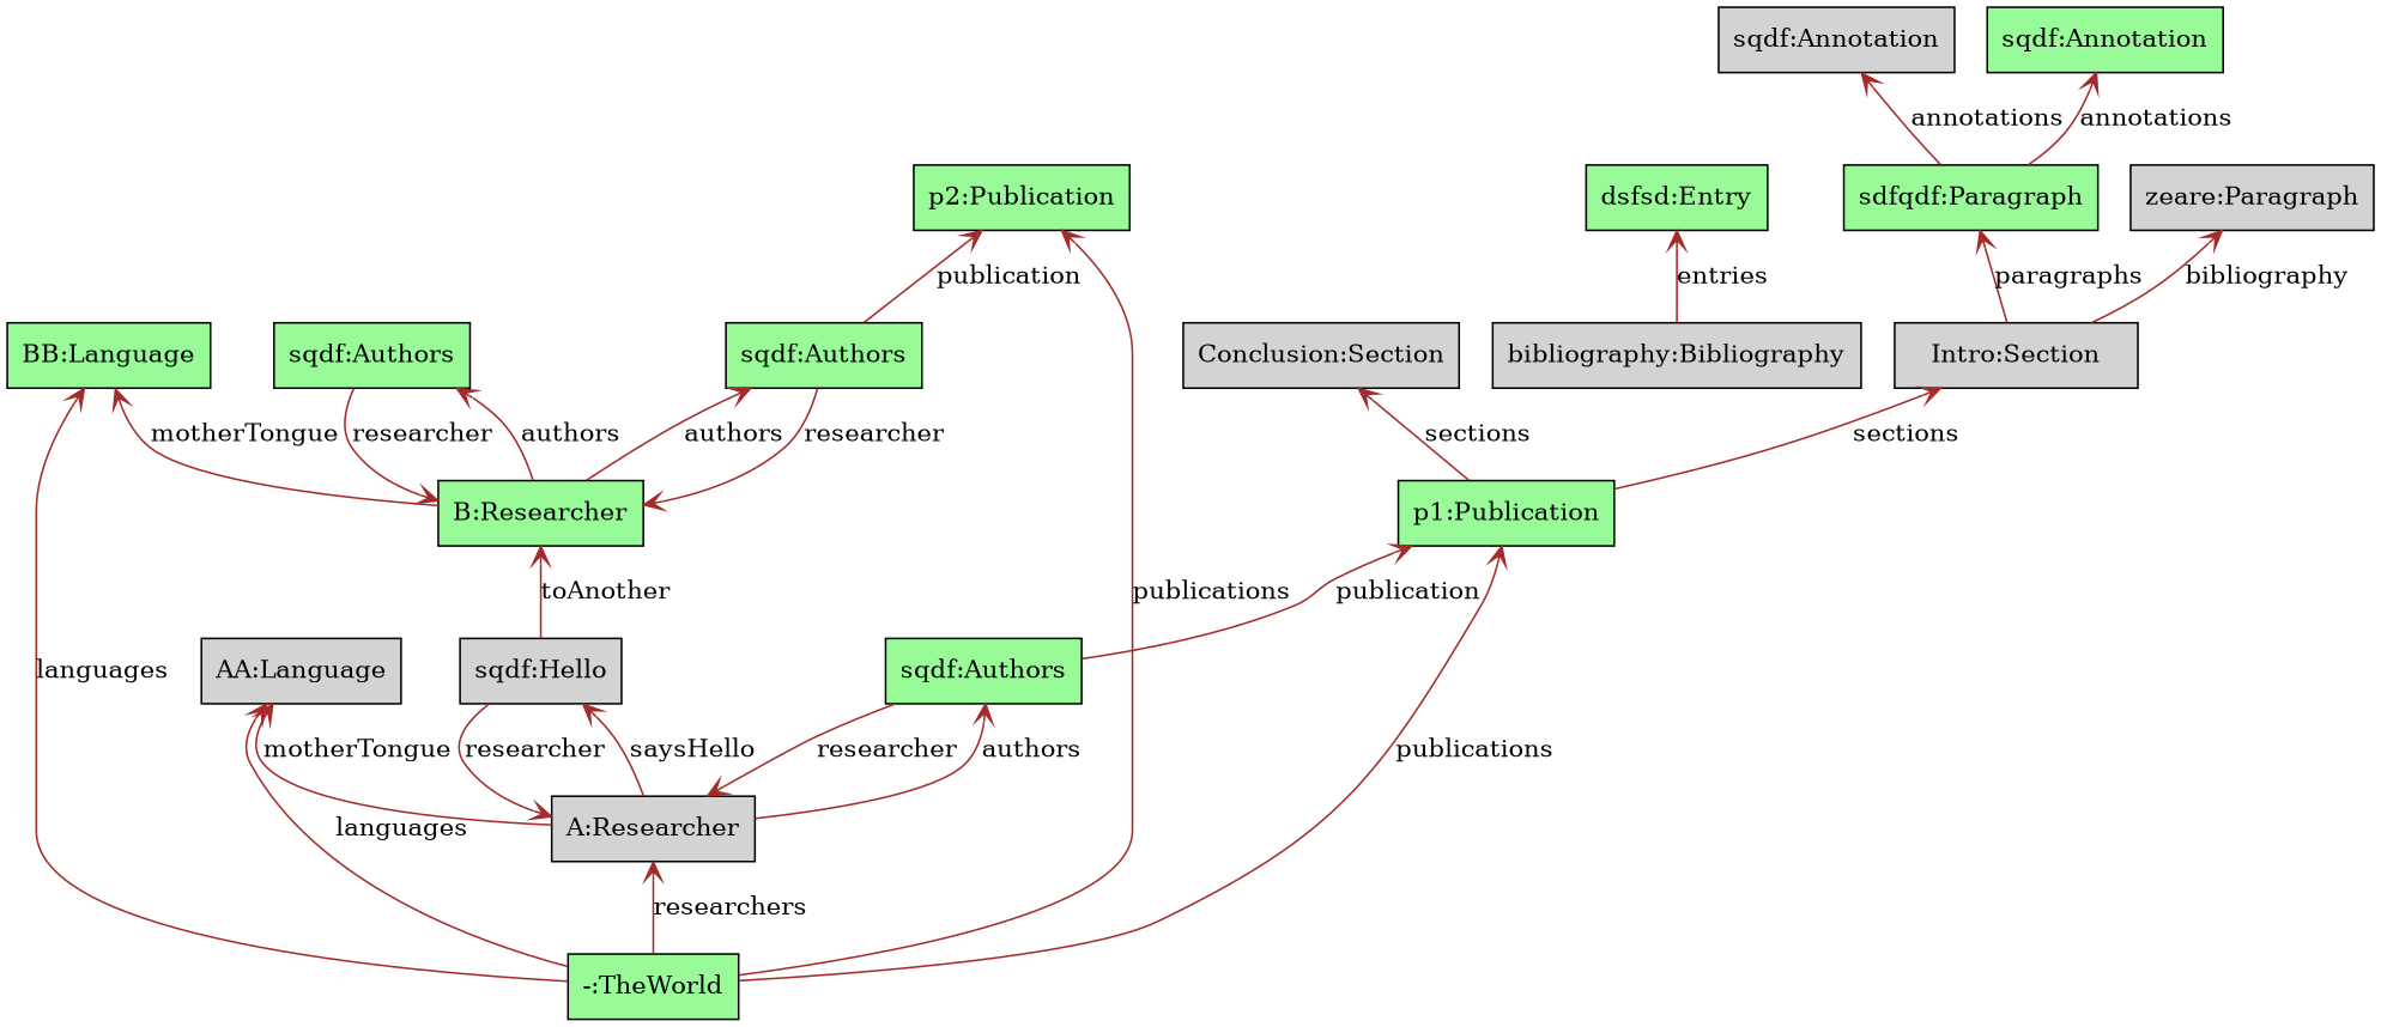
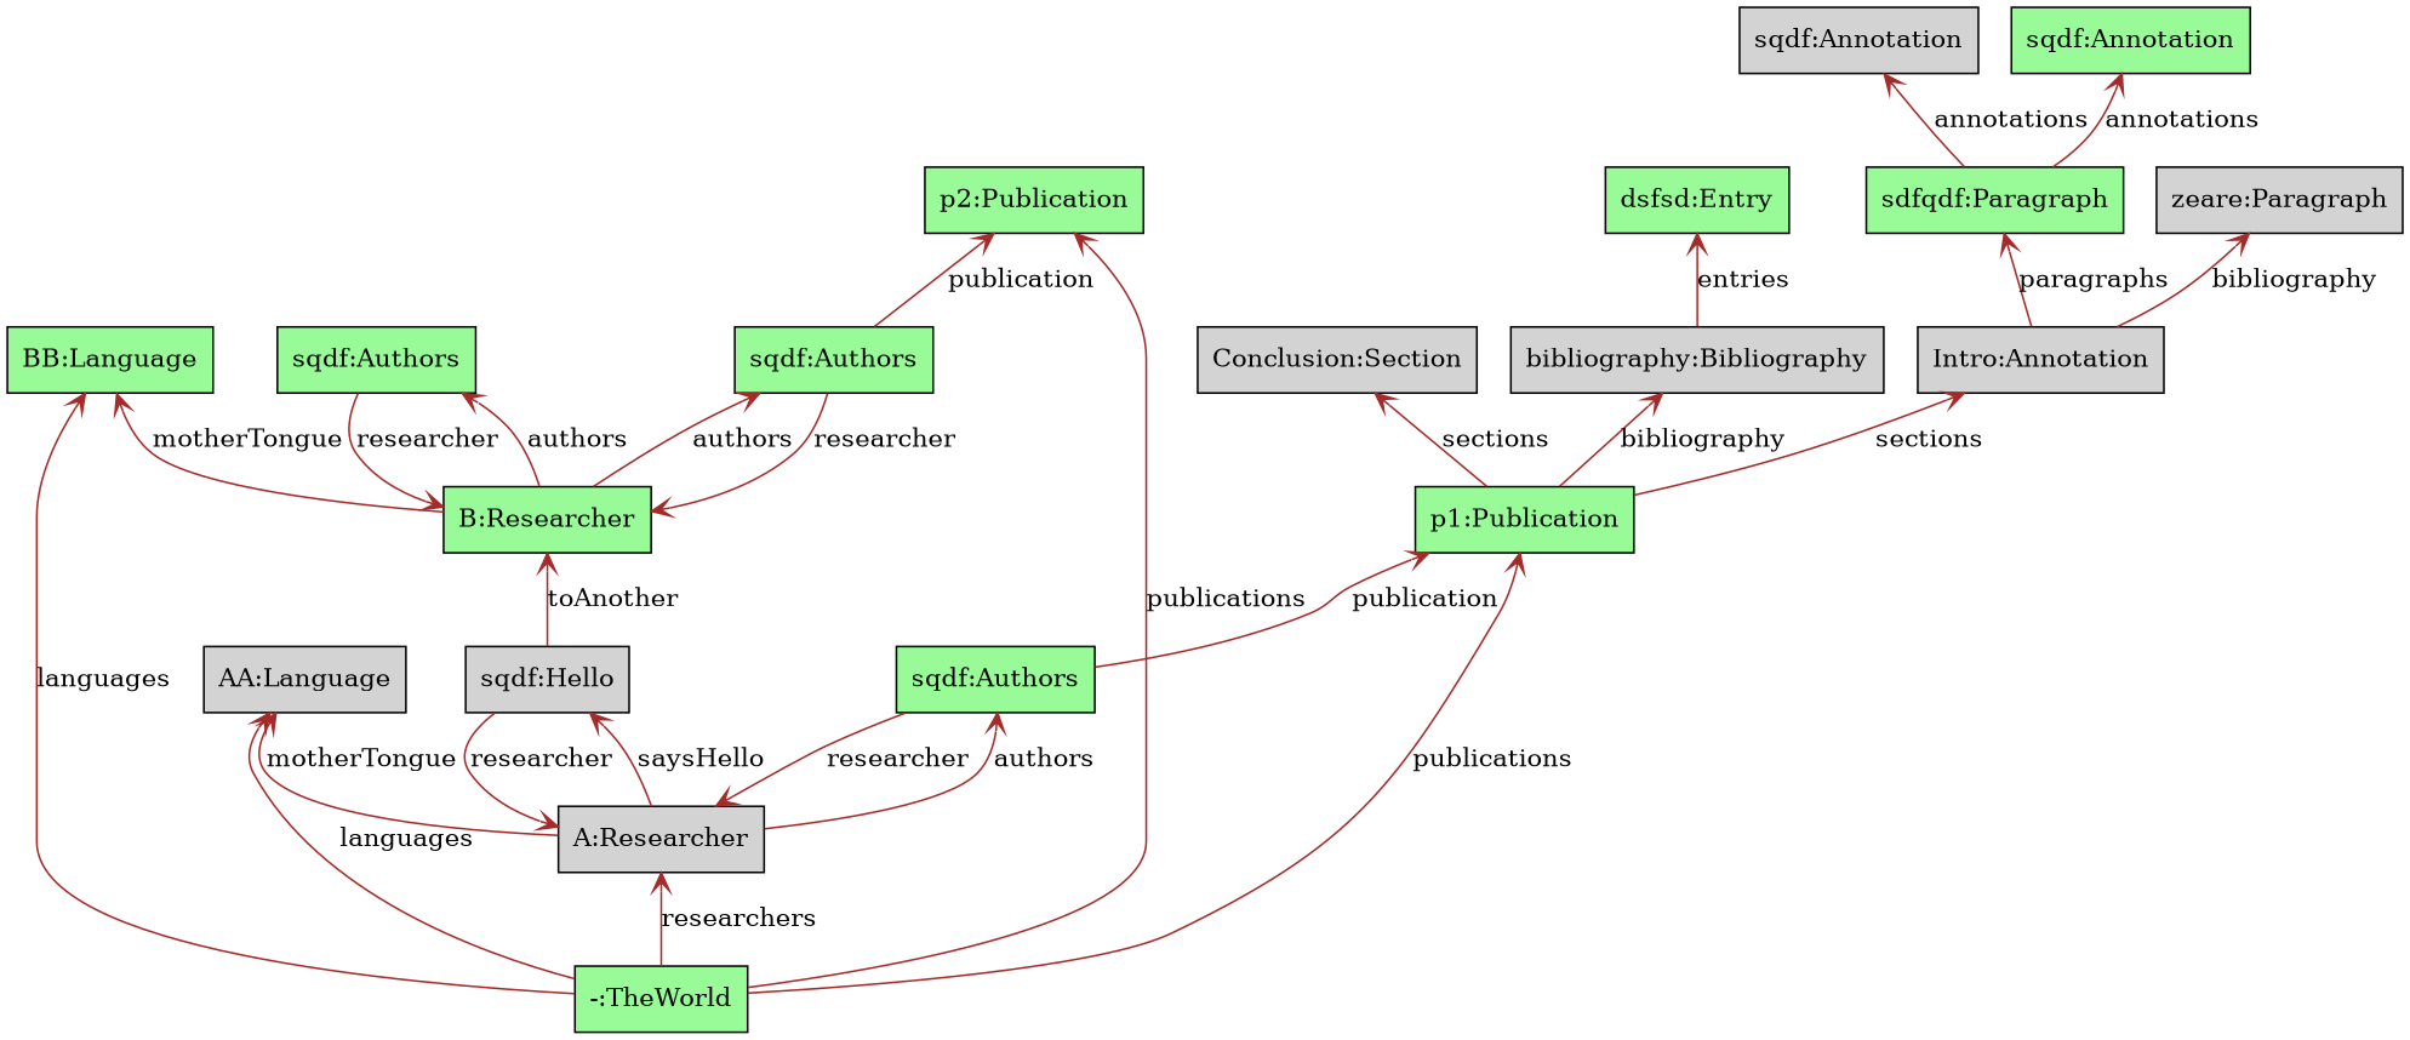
  digraph {
    rankdir=BT
    node [color=black fillcolor=palegreen shape=box style=filled]
    edge [arrowhead=vee arrowsize=1 color=brown]
    n1 [label="-:TheWorld"]
    n2 [fillcolor=lightgrey label="AA:Language"]
    n3 [label="BB:Language"]
    n4 [fillcolor=lightgrey label="A:Researcher"]
    n5 [label="p2:Publication"]
    n6 [label="p1:Publication"]
    n7 [fillcolor=lightgrey label="sqdf:Hello"]
    n8 [label="sqdf:Authors"]
    n9 [label="B:Researcher"]
    n10 [label="sqdf:Authors"]
    n11 [label="sqdf:Authors"]
-   n12 [fillcolor=lightgrey label="Intro:Section"]
+   n12 [fillcolor=lightgrey label="Intro:Annotation"]
    n13 [fillcolor=lightgrey label="Conclusion:Section"]
    n14 [fillcolor=lightgrey label="bibliography:Bibliography"]
    n15 [fillcolor=lightgrey label="zeare:Paragraph"]
    n16 [label="sdfqdf:Paragraph"]
    n17 [label="dsfsd:Entry"]
    n18 [fillcolor=lightgrey label="sqdf:Annotation"]
    n19 [label="sqdf:Annotation"]
    n1 -> n2 [label=languages]
    n1 -> n3 [label=languages]
    n1 -> n4 [label=researchers]
    n1 -> n5 [label=publications]
    n1 -> n6 [label=publications]
    n4 -> n2 [label=motherTongue]
    n4 -> n7 [label=saysHello]
    n4 -> n8 [label=authors]
    n6 -> n12 [label=sections]
    n6 -> n13 [label=sections]
+   n6 -> n14 [label=bibliography]
    n7 -> n4 [label=researcher]
    n7 -> n9 [label=toAnother]
    n8 -> n4 [label=researcher]
    n8 -> n6 [label=publication]
    n9 -> n3 [label=motherTongue]
    n9 -> n10 [label=authors]
    n9 -> n11 [label=authors]
    n10 -> n5 [label=publication]
    n10 -> n9 [label=researcher]
    n11 -> n9 [label=researcher]
    n12 -> n15 [label=bibliography]
    n12 -> n16 [label=paragraphs]
    n14 -> n17 [label=entries]
    n16 -> n18 [label=annotations]
    n16 -> n19 [label=annotations]
  }
